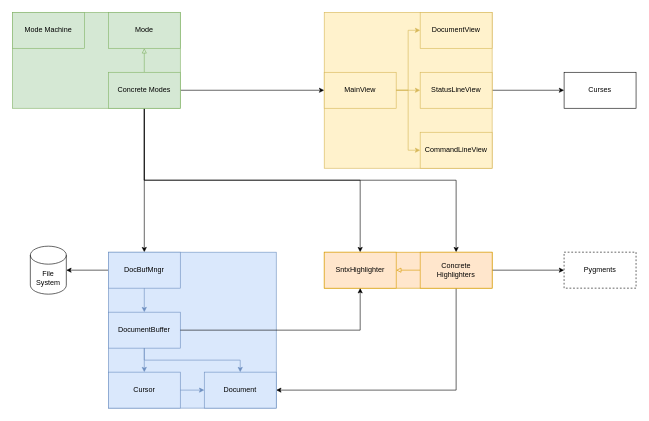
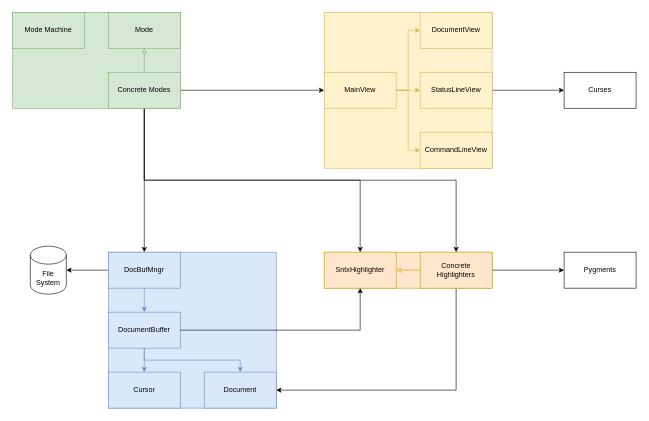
  <mxCell id="0" />
  <mxCell id="1" parent="0" />
  <mxCell id="2" style="edgeStyle=orthogonalEdgeStyle;rounded=0;orthogonalLoop=1;jettySize=auto;html=1;exitX=1;exitY=0.5;exitDx=0;exitDy=0;" parent="1" source="17" target="19" edge="1"><mxGeometry relative="1" as="geometry" /></mxCell>
  <mxCell id="3" style="edgeStyle=orthogonalEdgeStyle;rounded=0;orthogonalLoop=1;jettySize=auto;html=1;exitX=0.5;exitY=1;exitDx=0;exitDy=0;entryX=0.5;entryY=0;entryDx=0;entryDy=0;" parent="1" source="17" target="33" edge="1"><mxGeometry relative="1" as="geometry" /></mxCell>
  <mxCell id="4" style="edgeStyle=orthogonalEdgeStyle;rounded=0;orthogonalLoop=1;jettySize=auto;html=1;exitX=0.5;exitY=1;exitDx=0;exitDy=0;entryX=0.5;entryY=0;entryDx=0;entryDy=0;" parent="1" source="17" target="27" edge="1"><mxGeometry relative="1" as="geometry" /></mxCell>
  <mxCell id="5" style="edgeStyle=orthogonalEdgeStyle;rounded=0;orthogonalLoop=1;jettySize=auto;html=1;exitX=0.5;exitY=1;exitDx=0;exitDy=0;entryX=0.5;entryY=0;entryDx=0;entryDy=0;" parent="1" source="17" target="29" edge="1"><mxGeometry relative="1" as="geometry" /></mxCell>
  <mxCell id="6" style="edgeStyle=orthogonalEdgeStyle;rounded=0;orthogonalLoop=1;jettySize=auto;html=1;exitX=1;exitY=0.5;exitDx=0;exitDy=0;" parent="1" source="29" target="10" edge="1"><mxGeometry relative="1" as="geometry" /></mxCell>
  <mxCell id="7" style="edgeStyle=orthogonalEdgeStyle;rounded=0;orthogonalLoop=1;jettySize=auto;html=1;exitX=0.5;exitY=1;exitDx=0;exitDy=0;entryX=1;entryY=0.5;entryDx=0;entryDy=0;" parent="1" source="29" target="31" edge="1"><mxGeometry relative="1" as="geometry" /></mxCell>
  <mxCell id="8" value="File System" style="shape=cylinder3;whiteSpace=wrap;html=1;boundedLbl=1;backgroundOutline=1;size=15;rounded=0;" parent="1" vertex="1"><mxGeometry x="50" y="410" width="60" height="80" as="geometry" /></mxCell>
  <mxCell id="9" style="edgeStyle=orthogonalEdgeStyle;rounded=0;orthogonalLoop=1;jettySize=auto;html=1;exitX=0;exitY=0.5;exitDx=0;exitDy=0;entryX=1;entryY=0.5;entryDx=0;entryDy=0;entryPerimeter=0;" parent="1" source="33" target="8" edge="1"><mxGeometry relative="1" as="geometry" /></mxCell>
- <mxCell id="10" value="Pygments" style="rounded=0;whiteSpace=wrap;html=1;dashed=1;" parent="1" vertex="1"><mxGeometry x="940" y="420" width="120" height="60" as="geometry" /></mxCell>
+ <mxCell id="10" value="Pygments" style="rounded=0;whiteSpace=wrap;html=1;" parent="1" vertex="1"><mxGeometry x="940" y="420" width="120" height="60" as="geometry" /></mxCell>
  <mxCell id="11" value="Curses" style="rounded=0;whiteSpace=wrap;html=1;" parent="1" vertex="1"><mxGeometry x="940" y="120" width="120" height="60" as="geometry" /></mxCell>
  <mxCell id="12" style="edgeStyle=orthogonalEdgeStyle;rounded=0;orthogonalLoop=1;jettySize=auto;html=1;exitX=1;exitY=0.5;exitDx=0;exitDy=0;entryX=0;entryY=0.5;entryDx=0;entryDy=0;" parent="1" source="24" target="11" edge="1"><mxGeometry relative="1" as="geometry" /></mxCell>
  <mxCell id="13" value="" style="group;fillColor=#d5e8d4;strokeColor=#82b366;" parent="1" vertex="1" connectable="0"><mxGeometry x="20" y="20" width="280" height="160" as="geometry" /></mxCell>
  <mxCell id="14" value="Mode Machine" style="rounded=0;whiteSpace=wrap;html=1;fillColor=#d5e8d4;strokeColor=#82b366;" parent="13" vertex="1"><mxGeometry width="120" height="60" as="geometry" /></mxCell>
  <mxCell id="15" value="Mode" style="rounded=0;whiteSpace=wrap;html=1;fillColor=#d5e8d4;strokeColor=#82b366;" parent="13" vertex="1"><mxGeometry x="160" width="120" height="60" as="geometry" /></mxCell>
  <mxCell id="16" style="edgeStyle=orthogonalEdgeStyle;rounded=0;orthogonalLoop=1;jettySize=auto;html=1;exitX=0.5;exitY=0;exitDx=0;exitDy=0;entryX=0.5;entryY=1;entryDx=0;entryDy=0;endArrow=block;endFill=0;fillColor=#d5e8d4;strokeColor=#82b366;" parent="13" source="17" target="15" edge="1"><mxGeometry relative="1" as="geometry" /></mxCell>
  <mxCell id="17" value="Concrete Modes" style="rounded=0;whiteSpace=wrap;html=1;fillColor=#d5e8d4;strokeColor=#82b366;" parent="13" vertex="1"><mxGeometry x="160" y="100" width="120" height="60" as="geometry" /></mxCell>
  <mxCell id="18" value="" style="group;fillColor=#fff2cc;strokeColor=#d6b656;" parent="1" vertex="1" connectable="0"><mxGeometry x="540" y="20" width="280" height="260" as="geometry" /></mxCell>
  <mxCell id="19" value="MainView" style="rounded=0;whiteSpace=wrap;html=1;fillColor=#fff2cc;strokeColor=#d6b656;container=0;" parent="18" vertex="1"><mxGeometry y="100" width="120" height="60" as="geometry" /></mxCell>
  <mxCell id="20" value="CommandLineView" style="rounded=0;whiteSpace=wrap;html=1;fillColor=#fff2cc;strokeColor=#d6b656;container=0;" parent="18" vertex="1"><mxGeometry x="160" y="200" width="120" height="60" as="geometry" /></mxCell>
  <mxCell id="21" style="edgeStyle=orthogonalEdgeStyle;rounded=0;orthogonalLoop=1;jettySize=auto;html=1;exitX=1;exitY=0.5;exitDx=0;exitDy=0;entryX=0;entryY=0.5;entryDx=0;entryDy=0;fillColor=#fff2cc;strokeColor=#d6b656;" parent="18" source="19" target="20" edge="1"><mxGeometry relative="1" as="geometry"><mxPoint x="160" y="220" as="targetPoint" /></mxGeometry></mxCell>
  <mxCell id="22" value="DocumentView" style="rounded=0;whiteSpace=wrap;html=1;fillColor=#fff2cc;strokeColor=#d6b656;container=0;" parent="18" vertex="1"><mxGeometry x="160" width="120" height="60" as="geometry" /></mxCell>
  <mxCell id="23" style="edgeStyle=orthogonalEdgeStyle;rounded=0;orthogonalLoop=1;jettySize=auto;html=1;exitX=1;exitY=0.5;exitDx=0;exitDy=0;entryX=0;entryY=0.5;entryDx=0;entryDy=0;fillColor=#fff2cc;strokeColor=#d6b656;" parent="18" source="19" target="22" edge="1"><mxGeometry relative="1" as="geometry"><mxPoint x="160" y="30" as="targetPoint" /></mxGeometry></mxCell>
  <mxCell id="24" value="StatusLineView" style="rounded=0;whiteSpace=wrap;html=1;fillColor=#fff2cc;strokeColor=#d6b656;container=0;" parent="18" vertex="1"><mxGeometry x="160" y="100" width="120" height="60" as="geometry" /></mxCell>
  <mxCell id="25" style="edgeStyle=orthogonalEdgeStyle;rounded=0;orthogonalLoop=1;jettySize=auto;html=1;exitX=1;exitY=0.5;exitDx=0;exitDy=0;entryX=0;entryY=0.5;entryDx=0;entryDy=0;fillColor=#fff2cc;strokeColor=#d6b656;" parent="18" source="19" target="24" edge="1"><mxGeometry relative="1" as="geometry" /></mxCell>
  <mxCell id="26" value="" style="group;fillColor=#ffe6cc;strokeColor=#d79b00;" parent="1" vertex="1" connectable="0"><mxGeometry x="540" y="420" width="280" height="60" as="geometry" /></mxCell>
  <mxCell id="27" value="SntxHighlighter" style="rounded=0;whiteSpace=wrap;html=1;fillColor=#ffe6cc;strokeColor=#d79b00;container=0;" parent="26" vertex="1"><mxGeometry width="120" height="60" as="geometry" /></mxCell>
  <mxCell id="28" style="edgeStyle=orthogonalEdgeStyle;rounded=0;orthogonalLoop=1;jettySize=auto;html=1;exitX=0;exitY=0.5;exitDx=0;exitDy=0;entryX=1;entryY=0.5;entryDx=0;entryDy=0;endArrow=block;endFill=0;fillColor=#ffe6cc;strokeColor=#d79b00;" parent="26" source="29" target="27" edge="1"><mxGeometry relative="1" as="geometry" /></mxCell>
  <mxCell id="29" value="Concrete&lt;br&gt;Highlighters" style="rounded=0;whiteSpace=wrap;html=1;fillColor=#ffe6cc;strokeColor=#d79b00;container=0;" parent="26" vertex="1"><mxGeometry x="160" width="120" height="60" as="geometry" /></mxCell>
  <mxCell id="30" value="" style="group;fillColor=#dae8fc;strokeColor=#6c8ebf;perimeterSpacing=6;" parent="1" vertex="1" connectable="0"><mxGeometry x="180" y="420" width="280" height="260" as="geometry" /></mxCell>
  <mxCell id="31" value="Document" style="rounded=0;whiteSpace=wrap;html=1;fillColor=#dae8fc;strokeColor=#6c8ebf;container=0;" parent="30" vertex="1"><mxGeometry x="160" y="200" width="120" height="60" as="geometry" /></mxCell>
  <mxCell id="32" value="Cursor" style="rounded=0;whiteSpace=wrap;html=1;fillColor=#dae8fc;strokeColor=#6c8ebf;container=0;" parent="30" vertex="1"><mxGeometry y="200" width="120" height="60" as="geometry" /></mxCell>
  <mxCell id="33" value="DocBufMngr" style="rounded=0;whiteSpace=wrap;html=1;fillColor=#dae8fc;strokeColor=#6c8ebf;container=0;" parent="30" vertex="1"><mxGeometry width="120" height="60" as="geometry" /></mxCell>
  <mxCell id="34" value="DocumentBuffer" style="rounded=0;whiteSpace=wrap;html=1;fillColor=#dae8fc;strokeColor=#6c8ebf;container=0;" parent="30" vertex="1"><mxGeometry y="100" width="120" height="60" as="geometry" /></mxCell>
- <mxCell id="35" style="edgeStyle=orthogonalEdgeStyle;rounded=0;orthogonalLoop=1;jettySize=auto;html=1;exitX=1;exitY=0.5;exitDx=0;exitDy=0;entryX=0;entryY=0.5;entryDx=0;entryDy=0;fillColor=#dae8fc;strokeColor=#6c8ebf;" parent="30" source="32" target="31" edge="1"><mxGeometry relative="1" as="geometry" /></mxCell>
  <mxCell id="36" style="edgeStyle=orthogonalEdgeStyle;rounded=0;orthogonalLoop=1;jettySize=auto;html=1;exitX=0.5;exitY=1;exitDx=0;exitDy=0;fillColor=#dae8fc;strokeColor=#6c8ebf;" parent="30" source="34" target="31" edge="1"><mxGeometry relative="1" as="geometry" /></mxCell>
  <mxCell id="37" style="edgeStyle=orthogonalEdgeStyle;rounded=0;orthogonalLoop=1;jettySize=auto;html=1;exitX=0.5;exitY=1;exitDx=0;exitDy=0;entryX=0.5;entryY=0;entryDx=0;entryDy=0;fillColor=#dae8fc;strokeColor=#6c8ebf;" parent="30" source="34" target="32" edge="1"><mxGeometry relative="1" as="geometry" /></mxCell>
  <mxCell id="38" style="edgeStyle=orthogonalEdgeStyle;rounded=0;orthogonalLoop=1;jettySize=auto;html=1;exitX=0.5;exitY=1;exitDx=0;exitDy=0;fillColor=#dae8fc;strokeColor=#6c8ebf;" parent="30" source="33" target="34" edge="1"><mxGeometry relative="1" as="geometry" /></mxCell>
  <mxCell id="39" style="edgeStyle=orthogonalEdgeStyle;rounded=0;orthogonalLoop=1;jettySize=auto;html=1;" parent="1" source="34" target="27" edge="1"><mxGeometry relative="1" as="geometry"><mxPoint x="530" y="550" as="sourcePoint" /></mxGeometry></mxCell>
